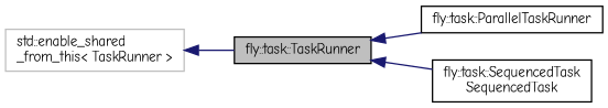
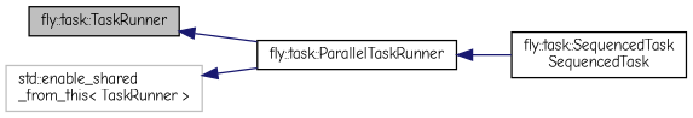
  digraph {
    fontname="Comic Neue"
    rankdir=LR
    node [color=black fillcolor=white fontname="Comic Neue" fontsize=10 shape=record style=filled]
    edge [color=midnightblue dir=back fontname="Comic Neue" fontsize=10 labelfontname=Helvetica labelfontsize=10 style=solid]
    n1 [fillcolor=grey75 fontcolor=black height=0.2 label="fly::task::TaskRunner" width=0.4]
    n2 [height=0.2 label="fly::task::ParallelTaskRunner" width=0.4]
    n3 [height=0.2 label="fly::task::SequencedTask\lSequencedTask" width=0.4]
    n4 [color=grey75 height=0.2 label="std::enable_shared\l_from_this\< TaskRunner \>" width=0.4]
    n1 -> n2
-   n1 -> n3
-   n4 -> n1
+   n2 -> n3
+   n4 -> n2
  }
